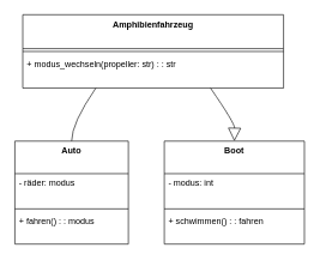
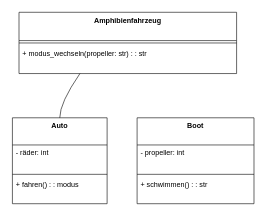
  <mxCell id="0" />
  <mxCell id="1" parent="0" />
  <mxCell id="2" value="Auto" style="swimlane;fontStyle=1;align=center;verticalAlign=top;childLayout=stackLayout;horizontal=1;startSize=45.333;horizontalStack=0;resizeParent=1;resizeParentMax=0;resizeLast=0;collapsible=0;marginBottom=0;" vertex="1" parent="1"><mxGeometry x="20" y="196" width="158" height="143.333" as="geometry" /></mxCell>
- <mxCell id="3" value="- räder: modus" style="text;strokeColor=none;fillColor=none;align=left;verticalAlign=top;spacingLeft=4;spacingRight=4;overflow=hidden;rotatable=0;points=[[0,0.5],[1,0.5]];portConstraint=eastwest;" vertex="1" parent="2"><mxGeometry y="45.333" width="158" height="45" as="geometry" /></mxCell>
+ <mxCell id="3" value="- räder: int" style="text;strokeColor=none;fillColor=none;align=left;verticalAlign=top;spacingLeft=4;spacingRight=4;overflow=hidden;rotatable=0;points=[[0,0.5],[1,0.5]];portConstraint=eastwest;" vertex="1" parent="2"><mxGeometry y="45.333" width="158" height="45" as="geometry" /></mxCell>
  <mxCell id="4" style="line;strokeWidth=1;fillColor=none;align=left;verticalAlign=middle;spacingTop=-1;spacingLeft=3;spacingRight=3;rotatable=0;labelPosition=right;points=[];portConstraint=eastwest;strokeColor=inherit;" vertex="1" parent="2"><mxGeometry y="90.333" width="158" height="8" as="geometry" /></mxCell>
  <mxCell id="5" value="+ fahren() : : modus" style="text;strokeColor=none;fillColor=none;align=left;verticalAlign=top;spacingLeft=4;spacingRight=4;overflow=hidden;rotatable=0;points=[[0,0.5],[1,0.5]];portConstraint=eastwest;" vertex="1" parent="2"><mxGeometry y="98.333" width="158" height="45" as="geometry" /></mxCell>
  <mxCell id="6" value="Boot" style="swimlane;fontStyle=1;align=center;verticalAlign=top;childLayout=stackLayout;horizontal=1;startSize=45.333;horizontalStack=0;resizeParent=1;resizeParentMax=0;resizeLast=0;collapsible=0;marginBottom=0;" vertex="1" parent="1"><mxGeometry x="228" y="196" width="195" height="143.333" as="geometry" /></mxCell>
- <mxCell id="7" value="- modus: int" style="text;strokeColor=none;fillColor=none;align=left;verticalAlign=top;spacingLeft=4;spacingRight=4;overflow=hidden;rotatable=0;points=[[0,0.5],[1,0.5]];portConstraint=eastwest;" vertex="1" parent="6"><mxGeometry y="45.333" width="195" height="45" as="geometry" /></mxCell>
+ <mxCell id="7" value="- propeller: int" style="text;strokeColor=none;fillColor=none;align=left;verticalAlign=top;spacingLeft=4;spacingRight=4;overflow=hidden;rotatable=0;points=[[0,0.5],[1,0.5]];portConstraint=eastwest;" vertex="1" parent="6"><mxGeometry y="45.333" width="195" height="45" as="geometry" /></mxCell>
  <mxCell id="8" style="line;strokeWidth=1;fillColor=none;align=left;verticalAlign=middle;spacingTop=-1;spacingLeft=3;spacingRight=3;rotatable=0;labelPosition=right;points=[];portConstraint=eastwest;strokeColor=inherit;" vertex="1" parent="6"><mxGeometry y="90.333" width="195" height="8" as="geometry" /></mxCell>
- <mxCell id="9" value="+ schwimmen() : : fahren" style="text;strokeColor=none;fillColor=none;align=left;verticalAlign=top;spacingLeft=4;spacingRight=4;overflow=hidden;rotatable=0;points=[[0,0.5],[1,0.5]];portConstraint=eastwest;" vertex="1" parent="6"><mxGeometry y="98.333" width="195" height="45" as="geometry" /></mxCell>
+ <mxCell id="9" value="+ schwimmen() : : str" style="text;strokeColor=none;fillColor=none;align=left;verticalAlign=top;spacingLeft=4;spacingRight=4;overflow=hidden;rotatable=0;points=[[0,0.5],[1,0.5]];portConstraint=eastwest;" vertex="1" parent="6"><mxGeometry y="98.333" width="195" height="45" as="geometry" /></mxCell>
  <mxCell id="10" value="Amphibienfahrzeug" style="swimlane;fontStyle=1;align=center;verticalAlign=top;childLayout=stackLayout;horizontal=1;startSize=47.2;horizontalStack=0;resizeParent=1;resizeParentMax=0;resizeLast=0;collapsible=0;marginBottom=0;" vertex="1" parent="1"><mxGeometry x="31" y="20" width="363" height="102.2" as="geometry" /></mxCell>
  <mxCell id="11" style="line;strokeWidth=1;fillColor=none;align=left;verticalAlign=middle;spacingTop=-1;spacingLeft=3;spacingRight=3;rotatable=0;labelPosition=right;points=[];portConstraint=eastwest;strokeColor=inherit;" vertex="1" parent="10"><mxGeometry y="47.2" width="363" height="8" as="geometry" /></mxCell>
  <mxCell id="12" value="+ modus_wechseln(propeller: str) : : str" style="text;strokeColor=none;fillColor=none;align=left;verticalAlign=top;spacingLeft=4;spacingRight=4;overflow=hidden;rotatable=0;points=[[0,0.5],[1,0.5]];portConstraint=eastwest;" vertex="1" parent="10"><mxGeometry y="55.2" width="363" height="47" as="geometry" /></mxCell>
  <mxCell id="13" value="" style="curved=1;startArrow=none;endArrow=none;endSize=16;endFill=0;exitX=0.28;exitY=1;entryX=0.5;entryY=0;rounded=0;" edge="1" parent="1" source="10" target="2"><mxGeometry relative="1" as="geometry"><Array as="points"><mxPoint x="99" y="171" /></Array></mxGeometry></mxCell>
- <mxCell id="14" value="" style="curved=1;startArrow=none;endArrow=block;endSize=16;endFill=0;exitX=0.72;exitY=1;entryX=0.5;entryY=0;rounded=0;" edge="1" parent="1" source="10" target="6"><mxGeometry relative="1" as="geometry"><Array as="points"><mxPoint x="326" y="171" /></Array></mxGeometry></mxCell>
